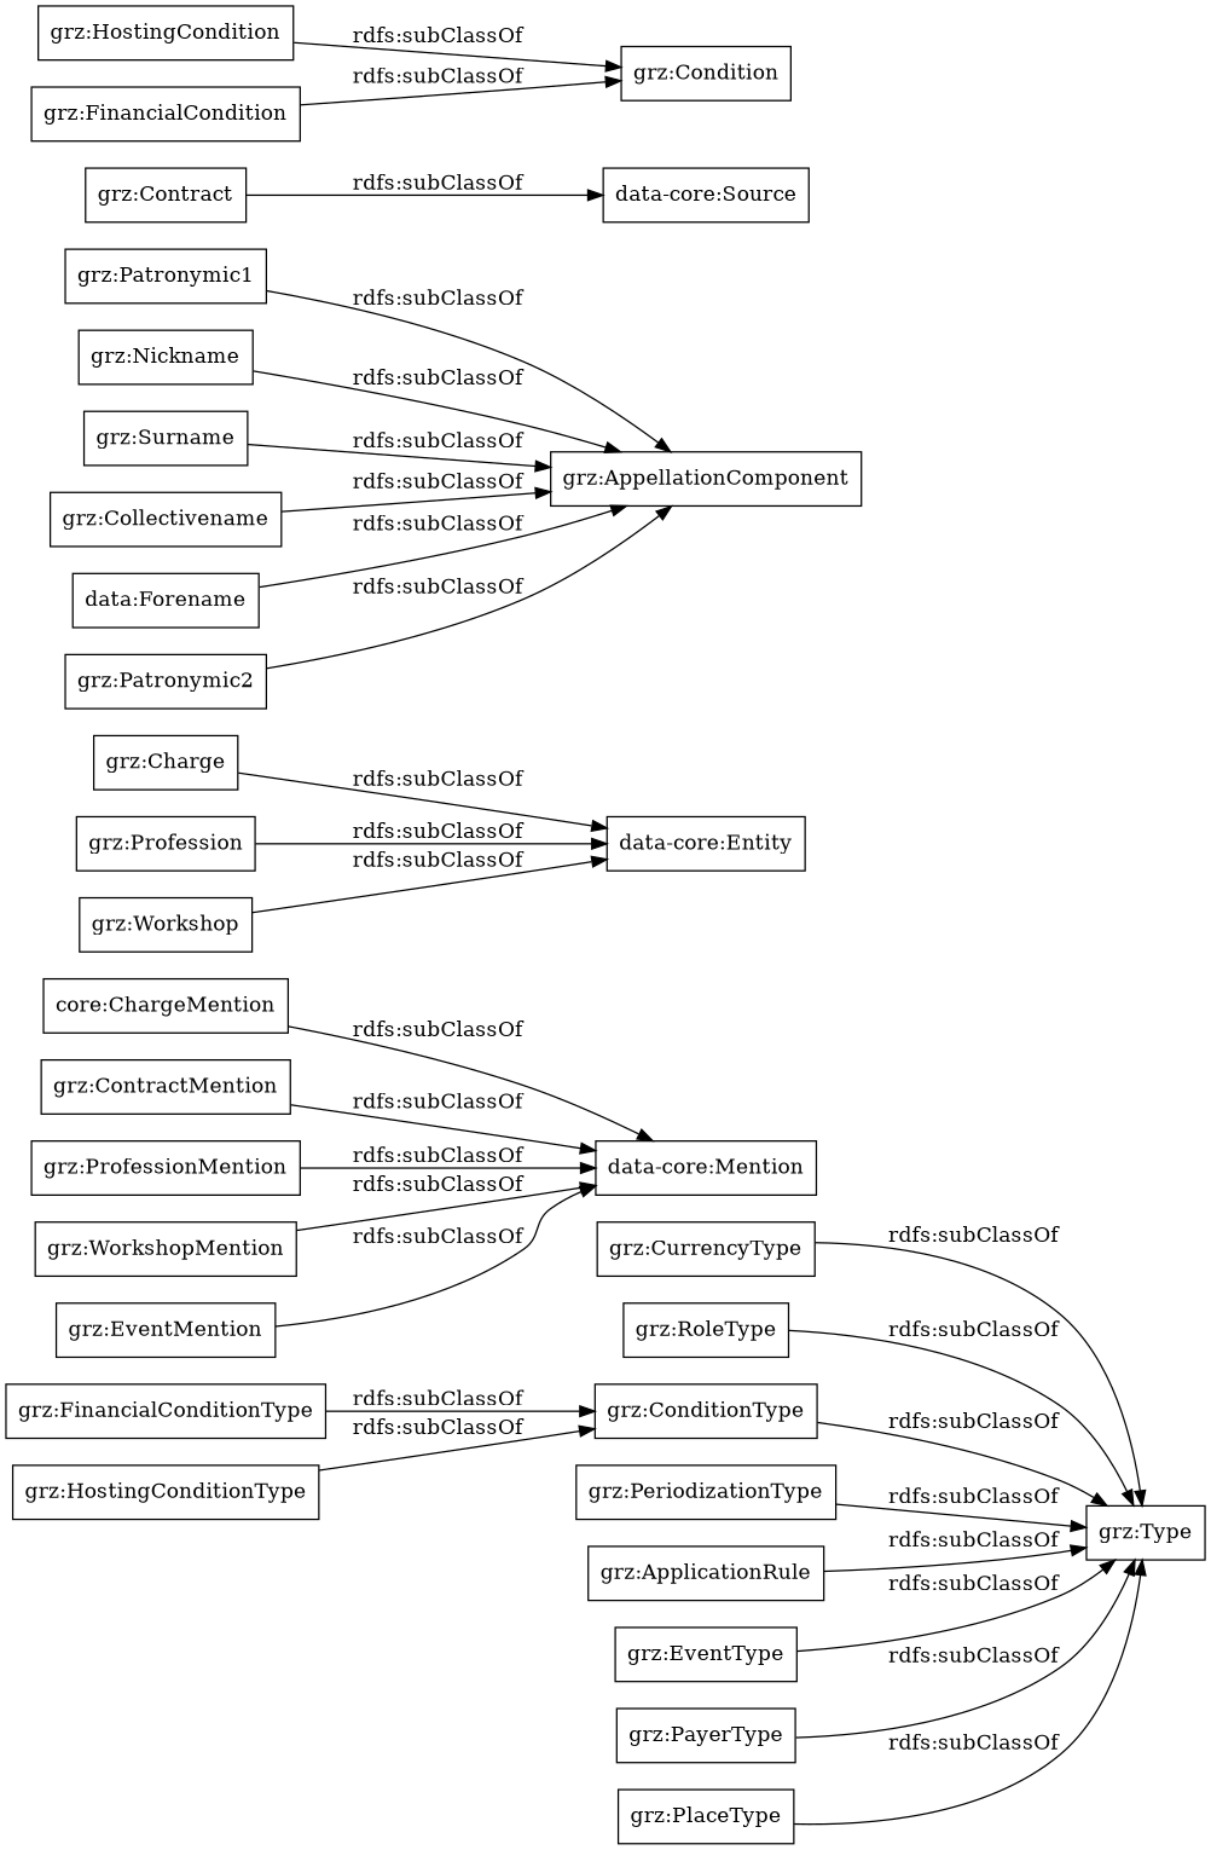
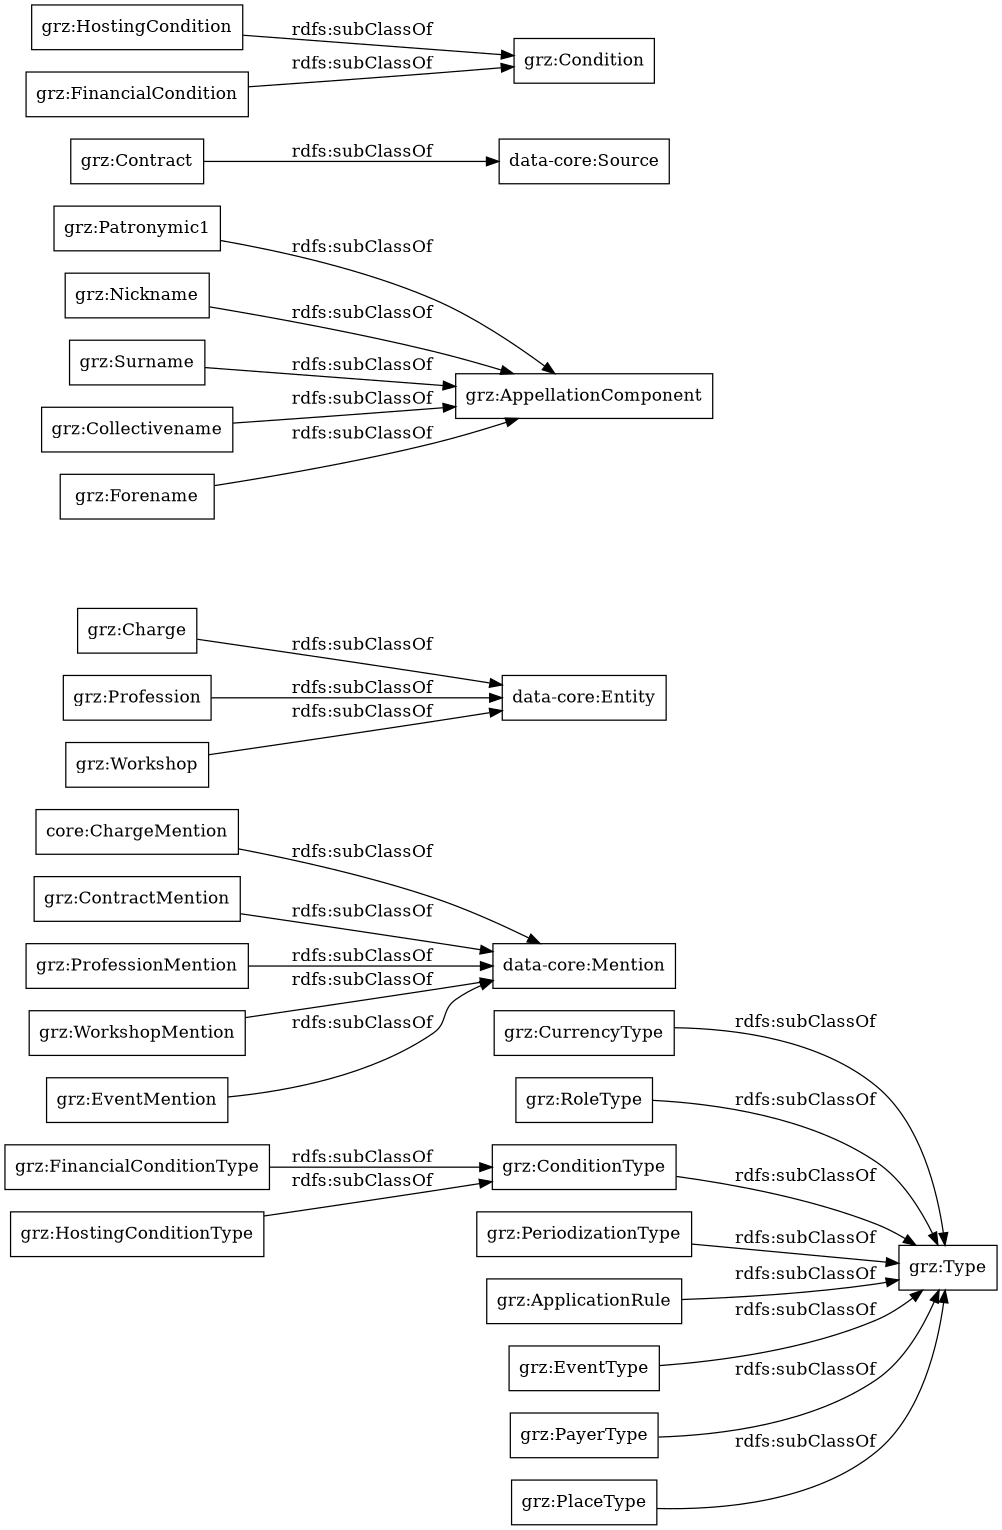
  digraph {
    rankdir=LR
    node [color=black shape=rectangle]
    "grz:CurrencyType"
    "grz:Type"
    n3 [label="core:ChargeMention"]
    "data-core:Mention"
    "grz:Charge"
    "data-core:Entity"
    "grz:RoleType"
    "grz:Profession"
    "grz:Patronymic1"
    "grz:AppellationComponent"
    "grz:FinancialConditionType"
    "grz:ConditionType"
    "grz:ContractMention"
    "grz:ProfessionMention"
    "grz:Workshop"
    "grz:PeriodizationType"
    "grz:Nickname"
    "grz:WorkshopMention"
    "grz:EventMention"
    "grz:Surname"
    "grz:ApplicationRule"
    "grz:Collectivename"
    "grz:EventType"
    "grz:Contract"
    "data-core:Source"
    "grz:HostingCondition"
    "grz:Condition"
    "grz:FinancialCondition"
    "grz:HostingConditionType"
    "grz:PayerType"
-   "grz:Forename" [label="data:Forename"]
+   "grz:Forename"
    "grz:PlaceType"
-   "grz:Patronymic2"
    "grz:CurrencyType" -> "grz:Type" [label="rdfs:subClassOf"]
    n3 -> "data-core:Mention" [label="rdfs:subClassOf"]
    "grz:Charge" -> "data-core:Entity" [label="rdfs:subClassOf"]
    "grz:RoleType" -> "grz:Type" [label="rdfs:subClassOf"]
    "grz:Profession" -> "data-core:Entity" [label="rdfs:subClassOf"]
    "grz:Patronymic1" -> "grz:AppellationComponent" [label="rdfs:subClassOf"]
    "grz:FinancialConditionType" -> "grz:ConditionType" [label="rdfs:subClassOf"]
    "grz:ConditionType" -> "grz:Type" [label="rdfs:subClassOf"]
    "grz:ContractMention" -> "data-core:Mention" [label="rdfs:subClassOf"]
    "grz:ProfessionMention" -> "data-core:Mention" [label="rdfs:subClassOf"]
    "grz:Workshop" -> "data-core:Entity" [label="rdfs:subClassOf"]
    "grz:PeriodizationType" -> "grz:Type" [label="rdfs:subClassOf"]
    "grz:Nickname" -> "grz:AppellationComponent" [label="rdfs:subClassOf"]
    "grz:WorkshopMention" -> "data-core:Mention" [label="rdfs:subClassOf"]
    "grz:EventMention" -> "data-core:Mention" [label="rdfs:subClassOf"]
    "grz:Surname" -> "grz:AppellationComponent" [label="rdfs:subClassOf"]
    "grz:ApplicationRule" -> "grz:Type" [label="rdfs:subClassOf"]
    "grz:Collectivename" -> "grz:AppellationComponent" [label="rdfs:subClassOf"]
    "grz:EventType" -> "grz:Type" [label="rdfs:subClassOf"]
    "grz:Contract" -> "data-core:Source" [label="rdfs:subClassOf"]
    "grz:HostingCondition" -> "grz:Condition" [label="rdfs:subClassOf"]
    "grz:FinancialCondition" -> "grz:Condition" [label="rdfs:subClassOf"]
    "grz:HostingConditionType" -> "grz:ConditionType" [label="rdfs:subClassOf"]
    "grz:PayerType" -> "grz:Type" [label="rdfs:subClassOf"]
    "grz:Forename" -> "grz:AppellationComponent" [label="rdfs:subClassOf"]
    "grz:PlaceType" -> "grz:Type" [label="rdfs:subClassOf"]
-   "grz:Patronymic2" -> "grz:AppellationComponent" [label="rdfs:subClassOf"]
  }
